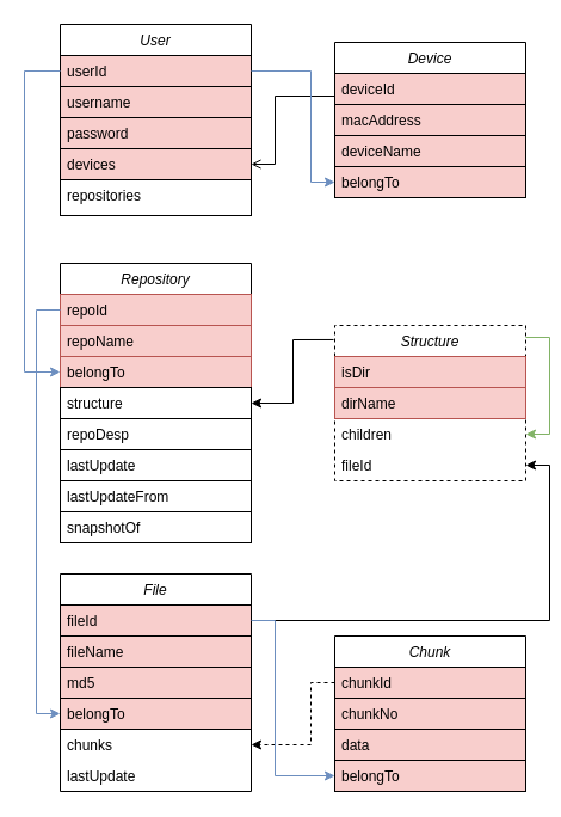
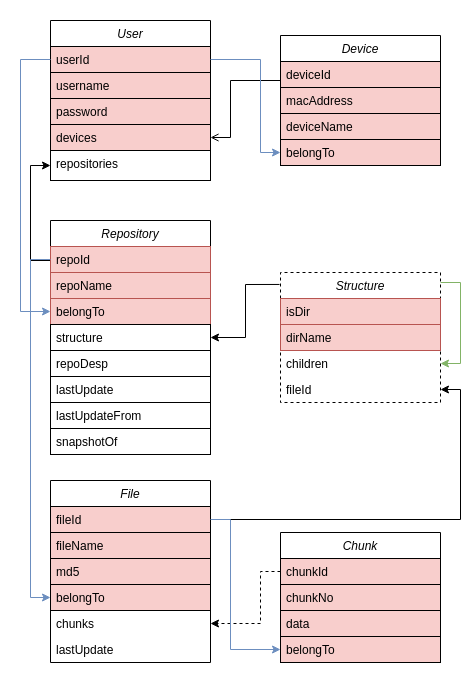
  <mxCell id="0" />
  <mxCell id="1" parent="0" />
  <mxCell id="2" value="User" style="swimlane;fontStyle=2;align=center;verticalAlign=top;childLayout=stackLayout;horizontal=1;startSize=26;horizontalStack=0;resizeParent=1;resizeLast=0;collapsible=1;marginBottom=0;rounded=0;shadow=0;strokeWidth=1;" parent="1" vertex="1"><mxGeometry x="50" y="20" width="160" height="160" as="geometry"><mxRectangle x="230" y="140" width="160" height="26" as="alternateBounds" /></mxGeometry></mxCell>
  <mxCell id="3" value="userId" style="text;align=left;verticalAlign=top;spacingLeft=4;spacingRight=4;overflow=hidden;rotatable=0;points=[[0,0.5],[1,0.5]];portConstraint=eastwest;fillColor=#f8cecc;strokeColor=#000000;" parent="2" vertex="1"><mxGeometry y="26" width="160" height="26" as="geometry" /></mxCell>
  <mxCell id="4" value="username" style="text;align=left;verticalAlign=top;spacingLeft=4;spacingRight=4;overflow=hidden;rotatable=0;points=[[0,0.5],[1,0.5]];portConstraint=eastwest;rounded=0;shadow=0;html=0;fillColor=#f8cecc;strokeColor=#000000;" parent="2" vertex="1"><mxGeometry y="52" width="160" height="26" as="geometry" /></mxCell>
  <mxCell id="5" value="password" style="text;align=left;verticalAlign=top;spacingLeft=4;spacingRight=4;overflow=hidden;rotatable=0;points=[[0,0.5],[1,0.5]];portConstraint=eastwest;rounded=0;shadow=0;html=0;fillColor=#f8cecc;strokeColor=#000000;" parent="2" vertex="1"><mxGeometry y="78" width="160" height="26" as="geometry" /></mxCell>
  <mxCell id="6" value="devices" style="text;align=left;verticalAlign=top;spacingLeft=4;spacingRight=4;overflow=hidden;rotatable=0;points=[[0,0.5],[1,0.5]];portConstraint=eastwest;fillColor=#f8cecc;strokeColor=#000000;" parent="2" vertex="1"><mxGeometry y="104" width="160" height="26" as="geometry" /></mxCell>
  <mxCell id="7" value="repositories" style="text;align=left;verticalAlign=top;spacingLeft=4;spacingRight=4;overflow=hidden;rotatable=0;points=[[0,0.5],[1,0.5]];portConstraint=eastwest;strokeColor=#000000;" vertex="1" parent="2"><mxGeometry y="130" width="160" height="30" as="geometry" /></mxCell>
+ <mxCell id="8" style="edgeStyle=orthogonalEdgeStyle;rounded=0;orthogonalLoop=1;jettySize=auto;html=1;entryX=0;entryY=0.5;entryDx=0;entryDy=0;" edge="1" parent="1" source="9" target="7"><mxGeometry relative="1" as="geometry"><Array as="points"><mxPoint x="30" y="260" /><mxPoint x="30" y="165" /></Array></mxGeometry></mxCell>
  <mxCell id="9" value="Repository" style="swimlane;fontStyle=2;align=center;verticalAlign=top;childLayout=stackLayout;horizontal=1;startSize=26;horizontalStack=0;resizeParent=1;resizeLast=0;collapsible=1;marginBottom=0;rounded=0;shadow=0;strokeWidth=1;" vertex="1" parent="1"><mxGeometry x="50" y="220" width="160" height="234" as="geometry"><mxRectangle x="230" y="140" width="160" height="26" as="alternateBounds" /></mxGeometry></mxCell>
  <mxCell id="10" value="repoId" style="text;align=left;verticalAlign=top;spacingLeft=4;spacingRight=4;overflow=hidden;rotatable=0;points=[[0,0.5],[1,0.5]];portConstraint=eastwest;fillColor=#f8cecc;strokeColor=#b85450;" vertex="1" parent="9"><mxGeometry y="26" width="160" height="26" as="geometry" /></mxCell>
  <mxCell id="11" value="repoName" style="text;align=left;verticalAlign=top;spacingLeft=4;spacingRight=4;overflow=hidden;rotatable=0;points=[[0,0.5],[1,0.5]];portConstraint=eastwest;rounded=0;shadow=0;html=0;fillColor=#f8cecc;strokeColor=#b85450;" vertex="1" parent="9"><mxGeometry y="52" width="160" height="26" as="geometry" /></mxCell>
  <mxCell id="12" value="belongTo" style="text;align=left;verticalAlign=top;spacingLeft=4;spacingRight=4;overflow=hidden;rotatable=0;points=[[0,0.5],[1,0.5]];portConstraint=eastwest;rounded=0;shadow=0;html=0;fillColor=#f8cecc;strokeColor=#b85450;" vertex="1" parent="9"><mxGeometry y="78" width="160" height="26" as="geometry" /></mxCell>
  <mxCell id="13" value="structure" style="text;align=left;verticalAlign=top;spacingLeft=4;spacingRight=4;overflow=hidden;rotatable=0;points=[[0,0.5],[1,0.5]];portConstraint=eastwest;strokeColor=#000000;" vertex="1" parent="9"><mxGeometry y="104" width="160" height="26" as="geometry" /></mxCell>
  <mxCell id="14" value="repoDesp" style="text;align=left;verticalAlign=top;spacingLeft=4;spacingRight=4;overflow=hidden;rotatable=0;points=[[0,0.5],[1,0.5]];portConstraint=eastwest;strokeColor=#000000;" vertex="1" parent="9"><mxGeometry y="130" width="160" height="26" as="geometry" /></mxCell>
  <mxCell id="15" value="lastUpdate" style="text;align=left;verticalAlign=top;spacingLeft=4;spacingRight=4;overflow=hidden;rotatable=0;points=[[0,0.5],[1,0.5]];portConstraint=eastwest;strokeColor=#000000;" vertex="1" parent="9"><mxGeometry y="156" width="160" height="26" as="geometry" /></mxCell>
  <mxCell id="16" value="lastUpdateFrom" style="text;align=left;verticalAlign=top;spacingLeft=4;spacingRight=4;overflow=hidden;rotatable=0;points=[[0,0.5],[1,0.5]];portConstraint=eastwest;strokeColor=#000000;" vertex="1" parent="9"><mxGeometry y="182" width="160" height="26" as="geometry" /></mxCell>
  <mxCell id="17" value="snapshotOf" style="text;align=left;verticalAlign=top;spacingLeft=4;spacingRight=4;overflow=hidden;rotatable=0;points=[[0,0.5],[1,0.5]];portConstraint=eastwest;strokeColor=#000000;" vertex="1" parent="9"><mxGeometry y="208" width="160" height="26" as="geometry" /></mxCell>
  <mxCell id="18" style="edgeStyle=orthogonalEdgeStyle;rounded=0;orthogonalLoop=1;jettySize=auto;html=1;entryX=1;entryY=0.5;entryDx=0;entryDy=0;exitX=-0.006;exitY=0.092;exitDx=0;exitDy=0;exitPerimeter=0;" edge="1" parent="1" source="43" target="13"><mxGeometry relative="1" as="geometry" /></mxCell>
  <mxCell id="19" style="edgeStyle=orthogonalEdgeStyle;rounded=0;orthogonalLoop=1;jettySize=auto;html=1;entryX=1;entryY=0.5;entryDx=0;entryDy=0;endArrow=open;" edge="1" parent="1" source="20" target="6"><mxGeometry relative="1" as="geometry"><Array as="points"><mxPoint x="230" y="80" /><mxPoint x="230" y="137" /></Array></mxGeometry></mxCell>
  <mxCell id="20" value="Device" style="swimlane;fontStyle=2;align=center;verticalAlign=top;childLayout=stackLayout;horizontal=1;startSize=26;horizontalStack=0;resizeParent=1;resizeLast=0;collapsible=1;marginBottom=0;rounded=0;shadow=0;strokeWidth=1;" vertex="1" parent="1"><mxGeometry x="280" y="35" width="160" height="130" as="geometry"><mxRectangle x="230" y="140" width="160" height="26" as="alternateBounds" /></mxGeometry></mxCell>
  <mxCell id="21" value="deviceId" style="text;align=left;verticalAlign=top;spacingLeft=4;spacingRight=4;overflow=hidden;rotatable=0;points=[[0,0.5],[1,0.5]];portConstraint=eastwest;fillColor=#f8cecc;strokeColor=#000000;" vertex="1" parent="20"><mxGeometry y="26" width="160" height="26" as="geometry" /></mxCell>
  <mxCell id="22" value="macAddress" style="text;align=left;verticalAlign=top;spacingLeft=4;spacingRight=4;overflow=hidden;rotatable=0;points=[[0,0.5],[1,0.5]];portConstraint=eastwest;rounded=0;shadow=0;html=0;fillColor=#f8cecc;strokeColor=#000000;" vertex="1" parent="20"><mxGeometry y="52" width="160" height="26" as="geometry" /></mxCell>
  <mxCell id="23" value="deviceName" style="text;align=left;verticalAlign=top;spacingLeft=4;spacingRight=4;overflow=hidden;rotatable=0;points=[[0,0.5],[1,0.5]];portConstraint=eastwest;rounded=0;shadow=0;html=0;fillColor=#f8cecc;strokeColor=#000000;" vertex="1" parent="20"><mxGeometry y="78" width="160" height="26" as="geometry" /></mxCell>
  <mxCell id="24" value="belongTo" style="text;align=left;verticalAlign=top;spacingLeft=4;spacingRight=4;overflow=hidden;rotatable=0;points=[[0,0.5],[1,0.5]];portConstraint=eastwest;fillColor=#f8cecc;strokeColor=#000000;" vertex="1" parent="20"><mxGeometry y="104" width="160" height="26" as="geometry" /></mxCell>
  <mxCell id="25" style="edgeStyle=orthogonalEdgeStyle;rounded=0;orthogonalLoop=1;jettySize=auto;html=1;entryX=0;entryY=0.5;entryDx=0;entryDy=0;fillColor=#dae8fc;strokeColor=#6c8ebf;" edge="1" parent="1" source="3" target="24"><mxGeometry relative="1" as="geometry"><Array as="points"><mxPoint x="260" y="59" /><mxPoint x="260" y="152" /></Array></mxGeometry></mxCell>
  <mxCell id="26" style="edgeStyle=orthogonalEdgeStyle;rounded=0;orthogonalLoop=1;jettySize=auto;html=1;entryX=0;entryY=0.5;entryDx=0;entryDy=0;fillColor=#dae8fc;strokeColor=#6c8ebf;" edge="1" parent="1" source="3" target="12"><mxGeometry relative="1" as="geometry"><Array as="points"><mxPoint x="20" y="59" /><mxPoint x="20" y="311" /></Array></mxGeometry></mxCell>
  <mxCell id="27" value="File" style="swimlane;fontStyle=2;align=center;verticalAlign=top;childLayout=stackLayout;horizontal=1;startSize=26;horizontalStack=0;resizeParent=1;resizeLast=0;collapsible=1;marginBottom=0;rounded=0;shadow=0;strokeWidth=1;" vertex="1" parent="1"><mxGeometry x="50" y="480" width="160" height="182" as="geometry"><mxRectangle x="230" y="140" width="160" height="26" as="alternateBounds" /></mxGeometry></mxCell>
  <mxCell id="28" value="fileId" style="text;align=left;verticalAlign=top;spacingLeft=4;spacingRight=4;overflow=hidden;rotatable=0;points=[[0,0.5],[1,0.5]];portConstraint=eastwest;fillColor=#f8cecc;strokeColor=#000000;" vertex="1" parent="27"><mxGeometry y="26" width="160" height="26" as="geometry" /></mxCell>
  <mxCell id="29" value="fileName" style="text;align=left;verticalAlign=top;spacingLeft=4;spacingRight=4;overflow=hidden;rotatable=0;points=[[0,0.5],[1,0.5]];portConstraint=eastwest;rounded=0;shadow=0;html=0;fillColor=#f8cecc;strokeColor=#000000;" vertex="1" parent="27"><mxGeometry y="52" width="160" height="26" as="geometry" /></mxCell>
  <mxCell id="30" value="md5" style="text;align=left;verticalAlign=top;spacingLeft=4;spacingRight=4;overflow=hidden;rotatable=0;points=[[0,0.5],[1,0.5]];portConstraint=eastwest;rounded=0;shadow=0;html=0;fillColor=#f8cecc;strokeColor=#000000;" vertex="1" parent="27"><mxGeometry y="78" width="160" height="26" as="geometry" /></mxCell>
  <mxCell id="31" value="belongTo" style="text;align=left;verticalAlign=top;spacingLeft=4;spacingRight=4;overflow=hidden;rotatable=0;points=[[0,0.5],[1,0.5]];portConstraint=eastwest;fillColor=#f8cecc;strokeColor=#000000;" vertex="1" parent="27"><mxGeometry y="104" width="160" height="26" as="geometry" /></mxCell>
  <mxCell id="32" value="chunks" style="text;align=left;verticalAlign=top;spacingLeft=4;spacingRight=4;overflow=hidden;rotatable=0;points=[[0,0.5],[1,0.5]];portConstraint=eastwest;" vertex="1" parent="27"><mxGeometry y="130" width="160" height="26" as="geometry" /></mxCell>
  <mxCell id="33" value="lastUpdate" style="text;align=left;verticalAlign=top;spacingLeft=4;spacingRight=4;overflow=hidden;rotatable=0;points=[[0,0.5],[1,0.5]];portConstraint=eastwest;" vertex="1" parent="27"><mxGeometry y="156" width="160" height="26" as="geometry" /></mxCell>
  <mxCell id="34" style="edgeStyle=orthogonalEdgeStyle;rounded=0;orthogonalLoop=1;jettySize=auto;html=1;entryX=1;entryY=0.5;entryDx=0;entryDy=0;" edge="1" parent="1" source="28" target="47"><mxGeometry relative="1" as="geometry" /></mxCell>
  <mxCell id="35" style="edgeStyle=orthogonalEdgeStyle;rounded=0;orthogonalLoop=1;jettySize=auto;html=1;entryX=0;entryY=0.5;entryDx=0;entryDy=0;fillColor=#dae8fc;strokeColor=#6c8ebf;" edge="1" parent="1" source="10" target="31"><mxGeometry relative="1" as="geometry" /></mxCell>
  <mxCell id="36" style="edgeStyle=orthogonalEdgeStyle;rounded=0;orthogonalLoop=1;jettySize=auto;html=1;entryX=1;entryY=0.5;entryDx=0;entryDy=0;dashed=1;" edge="1" parent="1" source="39" target="32"><mxGeometry relative="1" as="geometry"><Array as="points"><mxPoint x="260" y="571" /><mxPoint x="260" y="623" /></Array></mxGeometry></mxCell>
  <mxCell id="37" style="edgeStyle=orthogonalEdgeStyle;rounded=0;orthogonalLoop=1;jettySize=auto;html=1;entryX=0;entryY=0.5;entryDx=0;entryDy=0;fillColor=#dae8fc;strokeColor=#6c8ebf;" edge="1" parent="1" source="28" target="42"><mxGeometry relative="1" as="geometry"><Array as="points"><mxPoint x="230" y="519" /><mxPoint x="230" y="649" /></Array></mxGeometry></mxCell>
  <mxCell id="38" value="Chunk" style="swimlane;fontStyle=2;align=center;verticalAlign=top;childLayout=stackLayout;horizontal=1;startSize=26;horizontalStack=0;resizeParent=1;resizeLast=0;collapsible=1;marginBottom=0;rounded=0;shadow=0;strokeWidth=1;" vertex="1" parent="1"><mxGeometry x="280" y="532" width="160" height="130" as="geometry"><mxRectangle x="230" y="140" width="160" height="26" as="alternateBounds" /></mxGeometry></mxCell>
  <mxCell id="39" value="chunkId" style="text;align=left;verticalAlign=top;spacingLeft=4;spacingRight=4;overflow=hidden;rotatable=0;points=[[0,0.5],[1,0.5]];portConstraint=eastwest;fillColor=#f8cecc;strokeColor=#000000;" vertex="1" parent="38"><mxGeometry y="26" width="160" height="26" as="geometry" /></mxCell>
  <mxCell id="40" value="chunkNo" style="text;align=left;verticalAlign=top;spacingLeft=4;spacingRight=4;overflow=hidden;rotatable=0;points=[[0,0.5],[1,0.5]];portConstraint=eastwest;rounded=0;shadow=0;html=0;fillColor=#f8cecc;strokeColor=#000000;" vertex="1" parent="38"><mxGeometry y="52" width="160" height="26" as="geometry" /></mxCell>
  <mxCell id="41" value="data" style="text;align=left;verticalAlign=top;spacingLeft=4;spacingRight=4;overflow=hidden;rotatable=0;points=[[0,0.5],[1,0.5]];portConstraint=eastwest;rounded=0;shadow=0;html=0;fillColor=#f8cecc;strokeColor=#000000;" vertex="1" parent="38"><mxGeometry y="78" width="160" height="26" as="geometry" /></mxCell>
  <mxCell id="42" value="belongTo" style="text;align=left;verticalAlign=top;spacingLeft=4;spacingRight=4;overflow=hidden;rotatable=0;points=[[0,0.5],[1,0.5]];portConstraint=eastwest;fillColor=#f8cecc;strokeColor=#000000;" vertex="1" parent="38"><mxGeometry y="104" width="160" height="26" as="geometry" /></mxCell>
  <mxCell id="43" value="Structure" style="swimlane;fontStyle=2;align=center;verticalAlign=top;childLayout=stackLayout;horizontal=1;startSize=26;horizontalStack=0;resizeParent=1;resizeLast=0;collapsible=1;marginBottom=0;rounded=0;shadow=0;strokeWidth=1;dashed=1;" vertex="1" parent="1"><mxGeometry x="280" y="272" width="160" height="130" as="geometry"><mxRectangle x="450" y="350" width="160" height="26" as="alternateBounds" /></mxGeometry></mxCell>
  <mxCell id="44" value="isDir" style="text;align=left;verticalAlign=top;spacingLeft=4;spacingRight=4;overflow=hidden;rotatable=0;points=[[0,0.5],[1,0.5]];portConstraint=eastwest;fillColor=#f8cecc;strokeColor=#b85450;" vertex="1" parent="43"><mxGeometry y="26" width="160" height="26" as="geometry" /></mxCell>
  <mxCell id="45" value="dirName" style="text;align=left;verticalAlign=top;spacingLeft=4;spacingRight=4;overflow=hidden;rotatable=0;points=[[0,0.5],[1,0.5]];portConstraint=eastwest;rounded=0;shadow=0;html=0;fillColor=#f8cecc;strokeColor=#b85450;" vertex="1" parent="43"><mxGeometry y="52" width="160" height="26" as="geometry" /></mxCell>
  <mxCell id="46" value="children" style="text;align=left;verticalAlign=top;spacingLeft=4;spacingRight=4;overflow=hidden;rotatable=0;points=[[0,0.5],[1,0.5]];portConstraint=eastwest;rounded=0;shadow=0;html=0;" vertex="1" parent="43"><mxGeometry y="78" width="160" height="26" as="geometry" /></mxCell>
  <mxCell id="47" value="fileId" style="text;align=left;verticalAlign=top;spacingLeft=4;spacingRight=4;overflow=hidden;rotatable=0;points=[[0,0.5],[1,0.5]];portConstraint=eastwest;" vertex="1" parent="43"><mxGeometry y="104" width="160" height="26" as="geometry" /></mxCell>
  <mxCell id="48" style="edgeStyle=orthogonalEdgeStyle;rounded=0;orthogonalLoop=1;jettySize=auto;html=1;entryX=1;entryY=0.5;entryDx=0;entryDy=0;fillColor=#d5e8d4;strokeColor=#82b366;" edge="1" parent="43" source="43" target="46"><mxGeometry relative="1" as="geometry"><Array as="points"><mxPoint x="180" y="10" /><mxPoint x="180" y="91" /></Array></mxGeometry></mxCell>
